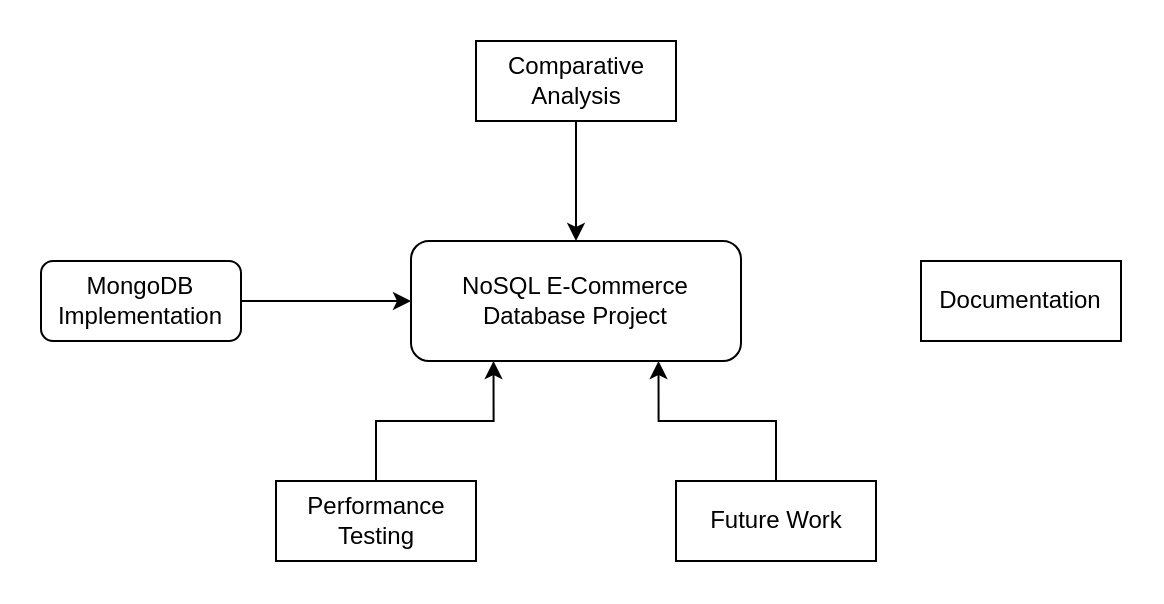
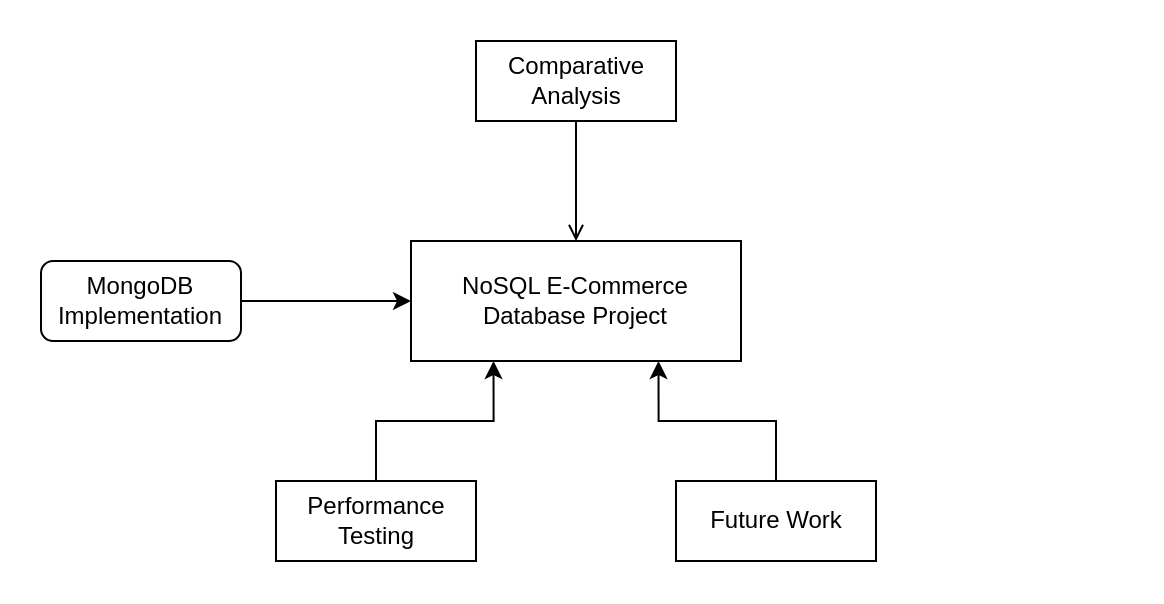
  <mxCell id="0" />
  <mxCell id="1" parent="0" />
- <mxCell id="2" value="NoSQL E-Commerce Database Project" style="whiteSpace=wrap;html=1;rounded=1;" vertex="1" parent="1"><mxGeometry x="205" y="120" width="165" height="60" as="geometry" /></mxCell>
- <mxCell id="3" style="edgeStyle=orthogonalEdgeStyle;rounded=0;orthogonalLoop=1;jettySize=auto;html=1;exitX=0.5;exitY=1;exitDx=0;exitDy=0;entryX=0.5;entryY=0;entryDx=0;entryDy=0;" edge="1" parent="1" source="4" target="2"><mxGeometry relative="1" as="geometry" /></mxCell>
+ <mxCell id="2" value="NoSQL E-Commerce Database Project" style="rounded=0;whiteSpace=wrap;html=1;" vertex="1" parent="1"><mxGeometry x="205" y="120" width="165" height="60" as="geometry" /></mxCell>
+ <mxCell id="3" style="edgeStyle=orthogonalEdgeStyle;rounded=0;orthogonalLoop=1;jettySize=auto;html=1;exitX=0.5;exitY=1;exitDx=0;exitDy=0;entryX=0.5;entryY=0;entryDx=0;entryDy=0;endArrow=open;" edge="1" parent="1" source="4" target="2"><mxGeometry relative="1" as="geometry" /></mxCell>
  <mxCell id="4" value="Comparative Analysis" style="rounded=0;whiteSpace=wrap;html=1;" vertex="1" parent="1"><mxGeometry x="237.5" y="20" width="100" height="40" as="geometry" /></mxCell>
  <mxCell id="5" style="edgeStyle=orthogonalEdgeStyle;rounded=0;orthogonalLoop=1;jettySize=auto;html=1;exitX=1;exitY=0.5;exitDx=0;exitDy=0;entryX=0;entryY=0.5;entryDx=0;entryDy=0;" edge="1" parent="1" source="6" target="2"><mxGeometry relative="1" as="geometry" /></mxCell>
  <mxCell id="6" value="MongoDB&lt;div&gt;Implementation&lt;/div&gt;" style="whiteSpace=wrap;html=1;rounded=1;" vertex="1" parent="1"><mxGeometry x="20" y="130" width="100" height="40" as="geometry" /></mxCell>
  <mxCell id="7" style="edgeStyle=orthogonalEdgeStyle;rounded=0;orthogonalLoop=1;jettySize=auto;html=1;exitX=0.5;exitY=0;exitDx=0;exitDy=0;entryX=0.25;entryY=1;entryDx=0;entryDy=0;" edge="1" parent="1" source="8" target="2"><mxGeometry relative="1" as="geometry" /></mxCell>
  <mxCell id="8" value="Performance Testing" style="rounded=0;whiteSpace=wrap;html=1;" vertex="1" parent="1"><mxGeometry x="137.5" y="240" width="100" height="40" as="geometry" /></mxCell>
- <mxCell id="9" value="Documentation" style="rounded=0;whiteSpace=wrap;html=1;" vertex="1" parent="1"><mxGeometry x="460" y="130" width="100" height="40" as="geometry" /></mxCell>
  <mxCell id="10" style="edgeStyle=orthogonalEdgeStyle;rounded=0;orthogonalLoop=1;jettySize=auto;html=1;exitX=0.5;exitY=0;exitDx=0;exitDy=0;entryX=0.75;entryY=1;entryDx=0;entryDy=0;" edge="1" parent="1" source="11" target="2"><mxGeometry relative="1" as="geometry" /></mxCell>
  <mxCell id="11" value="Future Work" style="rounded=0;whiteSpace=wrap;html=1;" vertex="1" parent="1"><mxGeometry x="337.5" y="240" width="100" height="40" as="geometry" /></mxCell>
